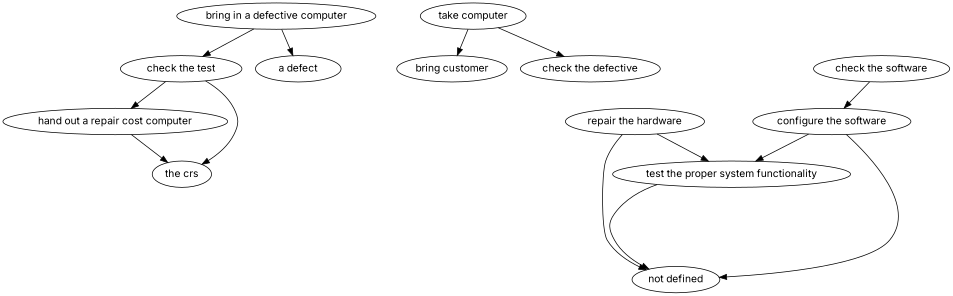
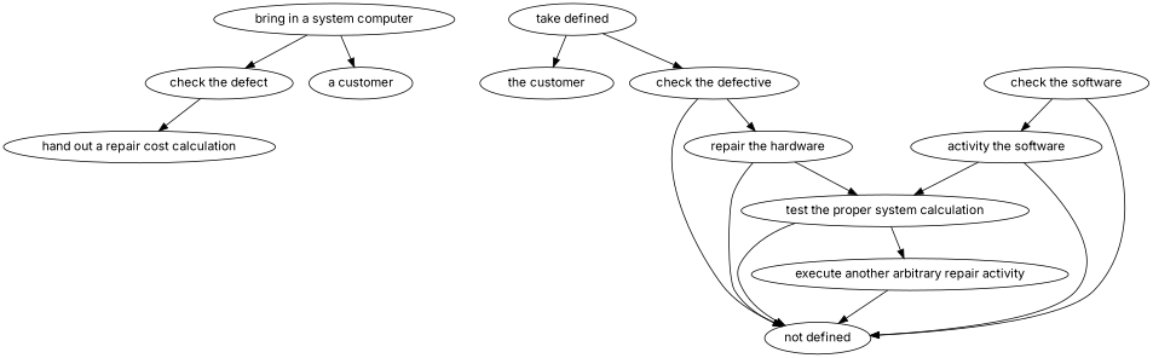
  strict digraph {
    fontname=Inter
    node [fontname=Inter]
    edge [attrs="{'type': 'actor performer', 'label': 'actor performer'}" fontname=Inter]
-   "bring in a defective computer" [attrs="{'type': 'Activity', 'label': 'bring in a defective computer'}"]
-   "check the defect" [attrs="{'type': 'Activity', 'label': 'check the defect'}" label="check the test"]
-   "a customer" [attrs="{'type': 'Actor', 'label': 'a customer'}" label="a defect"]
-   "hand out a repair cost calculation" [attrs="{'type': 'Activity', 'label': 'hand out a repair cost calculation'}" label="hand out a repair cost computer"]
-   "the crs" [attrs="{'type': 'Actor', 'label': 'the crs'}"]
-   "take computer" [attrs="{'type': 'Activity', 'label': 'take computer'}"]
+   "bring in a defective computer" [attrs="{'type': 'Activity', 'label': 'bring in a defective computer'}" label="bring in a system computer"]
+   "check the defect" [attrs="{'type': 'Activity', 'label': 'check the defect'}"]
+   "a customer" [attrs="{'type': 'Actor', 'label': 'a customer'}"]
+   "hand out a repair cost calculation" [attrs="{'type': 'Activity', 'label': 'hand out a repair cost calculation'}"]
+   "take computer" [attrs="{'type': 'Activity', 'label': 'take computer'}" label="take defined"]
    n7 [attrs="{'type': 'Activity', 'label': 'check the hardware'}" label="check the defective"]
-   "the customer" [attrs="{'type': 'Actor', 'label': 'the customer'}" label="bring customer"]
+   "the customer" [attrs="{'type': 'Actor', 'label': 'the customer'}"]
    "repair the hardware" [attrs="{'type': 'Activity', 'label': 'repair the hardware'}"]
    "not defined" [attrs="{'type': 'Actor', 'label': 'not defined'}"]
-   "test the proper system functionality" [attrs="{'type': 'Activity', 'label': 'test the proper system functionality'}"]
+   "test the proper system functionality" [attrs="{'type': 'Activity', 'label': 'test the proper system functionality'}" label="test the proper system calculation"]
    "check the software" [attrs="{'type': 'Activity', 'label': 'check the software'}"]
-   "configure the software" [attrs="{'type': 'Activity', 'label': 'configure the software'}"]
+   "configure the software" [attrs="{'type': 'Activity', 'label': 'configure the software'}" label="activity the software"]
+   "execute another arbitrary repair activity" [attrs="{'type': 'Activity', 'label': 'execute another arbitrary repair activity'}"]
    "bring in a defective computer" -> "check the defect" [attrs="{'type': 'flow', 'label': 'flow'}"]
    "bring in a defective computer" -> "a customer"
    "check the defect" -> "hand out a repair cost calculation" [attrs="{'type': 'flow', 'label': 'flow'}"]
-   "check the defect" -> "the crs"
-   "hand out a repair cost calculation" -> "the crs"
    "take computer" -> n7 [attrs="{'type': 'flow', 'label': 'flow'}"]
    "take computer" -> "the customer"
+   n7 -> "repair the hardware" [attrs="{'type': 'flow', 'label': 'flow'}"]
+   n7 -> "not defined"
    "repair the hardware" -> "not defined"
    "repair the hardware" -> "test the proper system functionality" [attrs="{'type': 'flow', 'label': 'flow'}"]
    "test the proper system functionality" -> "not defined"
+   "test the proper system functionality" -> "execute another arbitrary repair activity" [attrs="{'type': 'flow', 'label': 'flow'}"]
+   "check the software" -> "not defined"
    "check the software" -> "configure the software" [attrs="{'type': 'flow', 'label': 'flow'}"]
    "configure the software" -> "not defined"
    "configure the software" -> "test the proper system functionality" [attrs="{'type': 'flow', 'label': 'flow'}"]
+   "execute another arbitrary repair activity" -> "not defined"
  }
